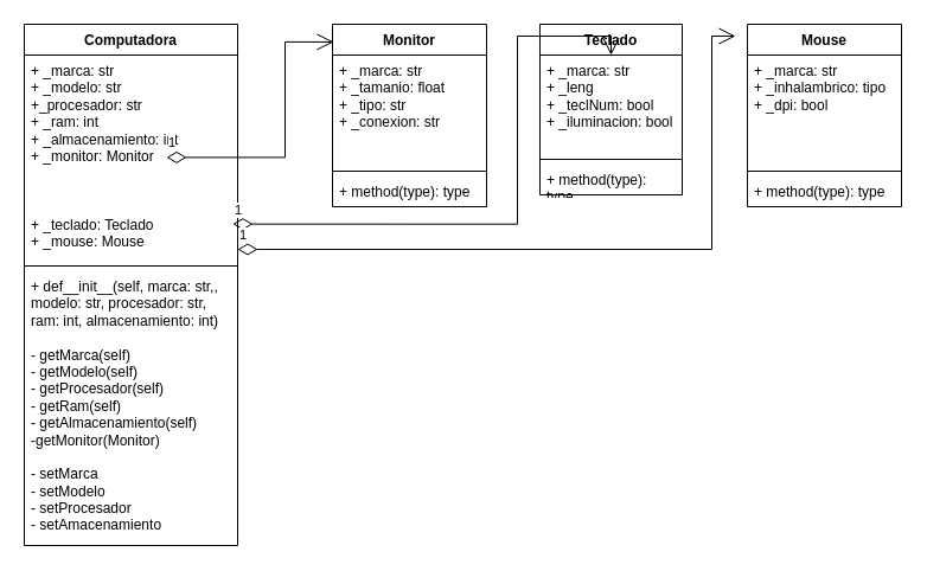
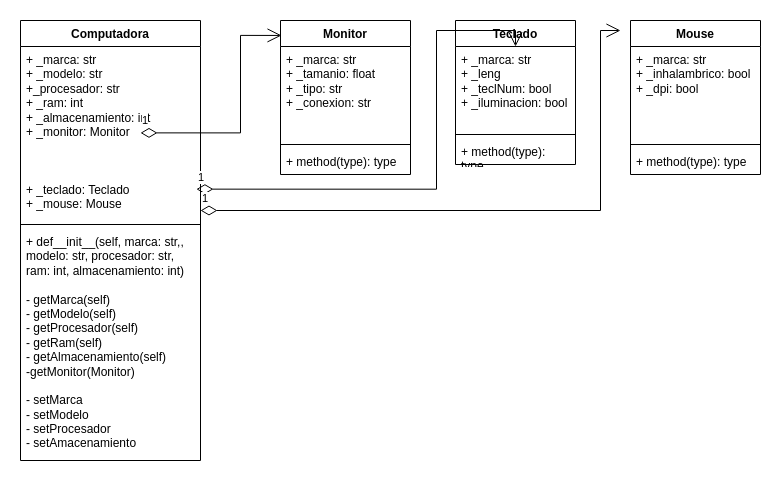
  <mxCell id="0" />
  <mxCell id="1" parent="0" />
  <mxCell id="2" value="Computadora" style="swimlane;fontStyle=1;align=center;verticalAlign=top;childLayout=stackLayout;horizontal=1;startSize=26;horizontalStack=0;resizeParent=1;resizeParentMax=0;resizeLast=0;collapsible=1;marginBottom=0;whiteSpace=wrap;html=1;" vertex="1" parent="1"><mxGeometry x="20" y="20" width="180" height="440" as="geometry" /></mxCell>
  <mxCell id="3" value="&lt;div&gt;+ _marca: str&amp;nbsp; &amp;nbsp; &amp;nbsp; &amp;nbsp;&lt;/div&gt;&lt;div&gt;+ _modelo: str&amp;nbsp; &amp;nbsp; &amp;nbsp;&amp;nbsp;&lt;/div&gt;&lt;div&gt;+_procesador: str&amp;nbsp;&amp;nbsp;&lt;/div&gt;&lt;div&gt;+ _ram: int&amp;nbsp; &amp;nbsp; &amp;nbsp;&lt;/div&gt;&lt;div&gt;+ _almacenamiento: int&amp;nbsp;&lt;/div&gt;&lt;div&gt;+ _monitor: Monitor&lt;/div&gt;&lt;div&gt;&lt;br&gt;&lt;/div&gt;&lt;div&gt;&lt;br&gt;&lt;/div&gt;&lt;div&gt;&lt;br&gt;&lt;/div&gt;&lt;div&gt;+ _teclado: Teclado&lt;/div&gt;&lt;div&gt;+ _mouse: Mouse&lt;/div&gt;" style="text;strokeColor=none;fillColor=none;align=left;verticalAlign=top;spacingLeft=4;spacingRight=4;overflow=hidden;rotatable=0;points=[[0,0.5],[1,0.5]];portConstraint=eastwest;whiteSpace=wrap;html=1;" vertex="1" parent="2"><mxGeometry y="26" width="180" height="174" as="geometry" /></mxCell>
  <mxCell id="4" value="1" style="endArrow=open;html=1;endSize=12;startArrow=diamondThin;startSize=14;startFill=0;edgeStyle=orthogonalEdgeStyle;align=left;verticalAlign=bottom;rounded=0;exitX=1.032;exitY=0.631;exitDx=0;exitDy=0;exitPerimeter=0;entryX=0.008;entryY=0.097;entryDx=0;entryDy=0;entryPerimeter=0;" edge="1" parent="2" target="7"><mxGeometry x="-1" y="3" relative="1" as="geometry"><mxPoint x="120.0" y="112.392" as="sourcePoint" /><mxPoint x="194.24" y="-180" as="targetPoint" /><Array as="points"><mxPoint x="220" y="112" /><mxPoint x="220" y="15" /></Array></mxGeometry></mxCell>
  <mxCell id="5" value="" style="line;strokeWidth=1;fillColor=none;align=left;verticalAlign=middle;spacingTop=-1;spacingLeft=3;spacingRight=3;rotatable=0;labelPosition=right;points=[];portConstraint=eastwest;strokeColor=inherit;" vertex="1" parent="2"><mxGeometry y="200" width="180" height="8" as="geometry" /></mxCell>
  <mxCell id="6" value="+ def__init__(self, marca: str,, modelo: str, procesador: str, ram: int, almacenamiento: int)&lt;div&gt;&lt;br&gt;&lt;/div&gt;&lt;div&gt;- getMarca(self)&lt;/div&gt;&lt;div&gt;- getModelo(self)&lt;/div&gt;&lt;div&gt;- getProcesador(self)&lt;/div&gt;&lt;div&gt;- getRam(self)&lt;/div&gt;&lt;div&gt;- getAlmacenamiento(self)&lt;/div&gt;&lt;div&gt;-getMonitor(Monitor)&lt;/div&gt;&lt;div&gt;&lt;br&gt;&lt;/div&gt;&lt;div&gt;- setMarca&lt;/div&gt;&lt;div&gt;- setModelo&lt;/div&gt;&lt;div&gt;- setProcesador&lt;/div&gt;&lt;div&gt;- setAmacenamiento&lt;br&gt;&lt;div&gt;&lt;br&gt;&lt;/div&gt;&lt;/div&gt;" style="text;strokeColor=none;fillColor=none;align=left;verticalAlign=top;spacingLeft=4;spacingRight=4;overflow=hidden;rotatable=0;points=[[0,0.5],[1,0.5]];portConstraint=eastwest;whiteSpace=wrap;html=1;" vertex="1" parent="2"><mxGeometry y="208" width="180" height="232" as="geometry" /></mxCell>
  <mxCell id="7" value="Monitor" style="swimlane;fontStyle=1;align=center;verticalAlign=top;childLayout=stackLayout;horizontal=1;startSize=26;horizontalStack=0;resizeParent=1;resizeParentMax=0;resizeLast=0;collapsible=1;marginBottom=0;whiteSpace=wrap;html=1;" vertex="1" parent="1"><mxGeometry x="280" y="20" width="130" height="154" as="geometry" /></mxCell>
  <mxCell id="8" value="+ _marca: str&amp;nbsp;&lt;div&gt;+ _tamanio: float&lt;/div&gt;&lt;div&gt;+ _tipo: str&lt;/div&gt;&lt;div&gt;+ _conexion: str&lt;/div&gt;&lt;div&gt;&lt;br&gt;&lt;/div&gt;" style="text;strokeColor=none;fillColor=none;align=left;verticalAlign=top;spacingLeft=4;spacingRight=4;overflow=hidden;rotatable=0;points=[[0,0.5],[1,0.5]];portConstraint=eastwest;whiteSpace=wrap;html=1;" vertex="1" parent="7"><mxGeometry y="26" width="130" height="94" as="geometry" /></mxCell>
  <mxCell id="9" value="" style="line;strokeWidth=1;fillColor=none;align=left;verticalAlign=middle;spacingTop=-1;spacingLeft=3;spacingRight=3;rotatable=0;labelPosition=right;points=[];portConstraint=eastwest;strokeColor=inherit;" vertex="1" parent="7"><mxGeometry y="120" width="130" height="8" as="geometry" /></mxCell>
  <mxCell id="10" value="+ method(type): type" style="text;strokeColor=none;fillColor=none;align=left;verticalAlign=top;spacingLeft=4;spacingRight=4;overflow=hidden;rotatable=0;points=[[0,0.5],[1,0.5]];portConstraint=eastwest;whiteSpace=wrap;html=1;" vertex="1" parent="7"><mxGeometry y="128" width="130" height="26" as="geometry" /></mxCell>
  <mxCell id="11" value="Teclado" style="swimlane;fontStyle=1;align=center;verticalAlign=top;childLayout=stackLayout;horizontal=1;startSize=26;horizontalStack=0;resizeParent=1;resizeParentMax=0;resizeLast=0;collapsible=1;marginBottom=0;whiteSpace=wrap;html=1;" vertex="1" parent="1"><mxGeometry x="455" y="20" width="120" height="144" as="geometry" /></mxCell>
  <mxCell id="12" value="+ _marca: str&amp;nbsp;&amp;nbsp;&lt;div&gt;+ _leng&lt;/div&gt;&lt;div&gt;+ _teclNum: bool&lt;/div&gt;&lt;div&gt;+ _iluminacion: bool&lt;/div&gt;" style="text;strokeColor=none;fillColor=none;align=left;verticalAlign=top;spacingLeft=4;spacingRight=4;overflow=hidden;rotatable=0;points=[[0,0.5],[1,0.5]];portConstraint=eastwest;whiteSpace=wrap;html=1;" vertex="1" parent="11"><mxGeometry y="26" width="120" height="84" as="geometry" /></mxCell>
  <mxCell id="13" value="" style="line;strokeWidth=1;fillColor=none;align=left;verticalAlign=middle;spacingTop=-1;spacingLeft=3;spacingRight=3;rotatable=0;labelPosition=right;points=[];portConstraint=eastwest;strokeColor=inherit;" vertex="1" parent="11"><mxGeometry y="110" width="120" height="8" as="geometry" /></mxCell>
  <mxCell id="14" value="+ method(type): type" style="text;strokeColor=none;fillColor=none;align=left;verticalAlign=top;spacingLeft=4;spacingRight=4;overflow=hidden;rotatable=0;points=[[0,0.5],[1,0.5]];portConstraint=eastwest;whiteSpace=wrap;html=1;" vertex="1" parent="11"><mxGeometry y="118" width="120" height="26" as="geometry" /></mxCell>
  <mxCell id="15" value="Mouse" style="swimlane;fontStyle=1;align=center;verticalAlign=top;childLayout=stackLayout;horizontal=1;startSize=26;horizontalStack=0;resizeParent=1;resizeParentMax=0;resizeLast=0;collapsible=1;marginBottom=0;whiteSpace=wrap;html=1;" vertex="1" parent="1"><mxGeometry x="630" y="20" width="130" height="154" as="geometry" /></mxCell>
- <mxCell id="16" value="+ _marca: str&amp;nbsp;&amp;nbsp;&lt;div&gt;+ _inhalambrico: tipo&lt;/div&gt;&lt;div&gt;+ _dpi: bool&lt;/div&gt;" style="text;strokeColor=none;fillColor=none;align=left;verticalAlign=top;spacingLeft=4;spacingRight=4;overflow=hidden;rotatable=0;points=[[0,0.5],[1,0.5]];portConstraint=eastwest;whiteSpace=wrap;html=1;" vertex="1" parent="15"><mxGeometry y="26" width="130" height="94" as="geometry" /></mxCell>
+ <mxCell id="16" value="+ _marca: str&amp;nbsp;&amp;nbsp;&lt;div&gt;+ _inhalambrico: bool&lt;/div&gt;&lt;div&gt;+ _dpi: bool&lt;/div&gt;" style="text;strokeColor=none;fillColor=none;align=left;verticalAlign=top;spacingLeft=4;spacingRight=4;overflow=hidden;rotatable=0;points=[[0,0.5],[1,0.5]];portConstraint=eastwest;whiteSpace=wrap;html=1;" vertex="1" parent="15"><mxGeometry y="26" width="130" height="94" as="geometry" /></mxCell>
  <mxCell id="17" value="" style="line;strokeWidth=1;fillColor=none;align=left;verticalAlign=middle;spacingTop=-1;spacingLeft=3;spacingRight=3;rotatable=0;labelPosition=right;points=[];portConstraint=eastwest;strokeColor=inherit;" vertex="1" parent="15"><mxGeometry y="120" width="130" height="8" as="geometry" /></mxCell>
  <mxCell id="18" value="+ method(type): type" style="text;strokeColor=none;fillColor=none;align=left;verticalAlign=top;spacingLeft=4;spacingRight=4;overflow=hidden;rotatable=0;points=[[0,0.5],[1,0.5]];portConstraint=eastwest;whiteSpace=wrap;html=1;" vertex="1" parent="15"><mxGeometry y="128" width="130" height="26" as="geometry" /></mxCell>
  <mxCell id="19" value="1" style="endArrow=open;html=1;endSize=12;startArrow=diamondThin;startSize=14;startFill=0;edgeStyle=orthogonalEdgeStyle;align=left;verticalAlign=bottom;rounded=0;" edge="1" parent="1" target="12"><mxGeometry x="-1" y="3" relative="1" as="geometry"><mxPoint x="195.92" y="188.65" as="sourcePoint" /><mxPoint x="455" y="70.026" as="targetPoint" /><Array as="points"><mxPoint x="436" y="189" /><mxPoint x="436" y="30" /><mxPoint x="515" y="30" /></Array></mxGeometry></mxCell>
  <mxCell id="20" value="1" style="endArrow=open;html=1;endSize=12;startArrow=diamondThin;startSize=14;startFill=0;edgeStyle=orthogonalEdgeStyle;align=left;verticalAlign=bottom;rounded=0;" edge="1" parent="1" source="3"><mxGeometry x="-1" y="3" relative="1" as="geometry"><mxPoint x="320" y="40" as="sourcePoint" /><mxPoint x="620" y="30" as="targetPoint" /><Array as="points"><mxPoint x="600" y="210" /><mxPoint x="600" y="30" /></Array></mxGeometry></mxCell>
